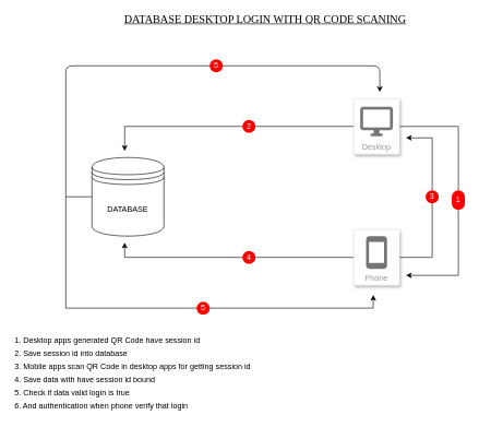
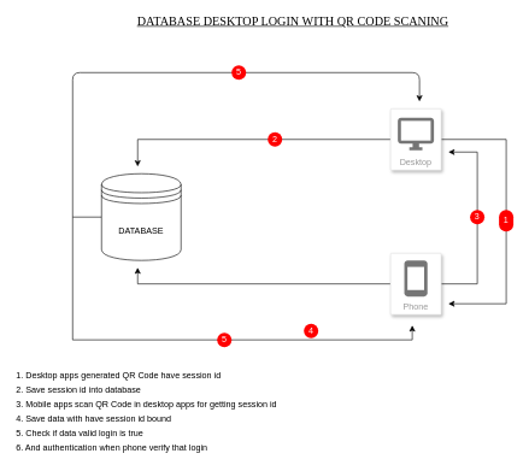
  <mxCell id="0" />
  <mxCell id="1" parent="0" />
  <mxCell id="2" style="edgeStyle=orthogonalEdgeStyle;rounded=0;orthogonalLoop=1;jettySize=auto;html=1;fontColor=#FFFFFF;" edge="1" parent="1" source="3"><mxGeometry relative="1" as="geometry"><mxPoint x="570" y="450" as="targetPoint" /><Array as="points"><mxPoint x="100" y="300" /><mxPoint x="100" y="470" /><mxPoint x="570" y="470" /></Array></mxGeometry></mxCell>
  <mxCell id="3" value="DATABASE" style="shape=datastore;whiteSpace=wrap;html=1;" vertex="1" parent="1"><mxGeometry x="140" y="240" width="110" height="120" as="geometry" /></mxCell>
  <mxCell id="4" style="edgeStyle=orthogonalEdgeStyle;rounded=0;orthogonalLoop=1;jettySize=auto;html=1;" edge="1" parent="1" source="6"><mxGeometry relative="1" as="geometry"><mxPoint x="620" y="420" as="targetPoint" /><Array as="points"><mxPoint x="700" y="193" /><mxPoint x="700" y="420" /></Array></mxGeometry></mxCell>
  <mxCell id="5" style="edgeStyle=orthogonalEdgeStyle;rounded=0;orthogonalLoop=1;jettySize=auto;html=1;fontColor=#FFFFFF;" edge="1" parent="1" source="6"><mxGeometry relative="1" as="geometry"><mxPoint x="190" y="230" as="targetPoint" /><Array as="points"><mxPoint x="190" y="193" /><mxPoint x="190" y="230" /></Array></mxGeometry></mxCell>
  <mxCell id="6" value="Desktop" style="strokeColor=#dddddd;shadow=1;strokeWidth=1;rounded=1;absoluteArcSize=1;arcSize=2;labelPosition=center;verticalLabelPosition=middle;align=center;verticalAlign=bottom;spacingLeft=0;fontColor=#999999;fontSize=12;whiteSpace=wrap;spacingBottom=2;" vertex="1" parent="1"><mxGeometry x="540" y="150" width="70" height="85" as="geometry" /></mxCell>
  <mxCell id="7" value="" style="dashed=0;connectable=0;html=1;fillColor=#757575;strokeColor=none;shape=mxgraph.gcp2.desktop;part=1;" vertex="1" parent="6"><mxGeometry x="0.5" width="50" height="45" relative="1" as="geometry"><mxPoint x="-25" y="12.5" as="offset" /></mxGeometry></mxCell>
  <mxCell id="8" style="edgeStyle=orthogonalEdgeStyle;rounded=0;orthogonalLoop=1;jettySize=auto;html=1;" edge="1" parent="1" source="10"><mxGeometry relative="1" as="geometry"><mxPoint x="620" y="210" as="targetPoint" /><Array as="points"><mxPoint x="660" y="393" /><mxPoint x="660" y="210" /><mxPoint x="620" y="210" /></Array></mxGeometry></mxCell>
  <mxCell id="9" style="edgeStyle=orthogonalEdgeStyle;rounded=0;orthogonalLoop=1;jettySize=auto;html=1;fontColor=#FFFFFF;" edge="1" parent="1" source="10"><mxGeometry relative="1" as="geometry"><mxPoint x="190" y="370" as="targetPoint" /><Array as="points"><mxPoint x="190" y="393" /></Array></mxGeometry></mxCell>
  <mxCell id="10" value="Phone" style="strokeColor=#dddddd;shadow=1;strokeWidth=1;rounded=1;absoluteArcSize=1;arcSize=2;labelPosition=center;verticalLabelPosition=middle;align=center;verticalAlign=bottom;spacingLeft=0;fontColor=#999999;fontSize=12;whiteSpace=wrap;spacingBottom=2;" vertex="1" parent="1"><mxGeometry x="540" y="350" width="70" height="85" as="geometry" /></mxCell>
  <mxCell id="11" value="" style="dashed=0;connectable=0;html=1;fillColor=#757575;strokeColor=none;shape=mxgraph.gcp2.phone;part=1;" vertex="1" parent="10"><mxGeometry x="0.5" width="32" height="50" relative="1" as="geometry"><mxPoint x="-16" y="10" as="offset" /></mxGeometry></mxCell>
  <mxCell id="12" value="1" style="text;html=1;strokeColor=none;fillColor=#FF0000;align=center;verticalAlign=middle;whiteSpace=wrap;rounded=1;glass=0;arcSize=50;fontColor=#FFFFFF;" vertex="1" parent="1"><mxGeometry x="690" y="290" width="20" height="30" as="geometry" /></mxCell>
  <mxCell id="13" value="3" style="text;html=1;strokeColor=none;fillColor=#FF0000;align=center;verticalAlign=middle;whiteSpace=wrap;rounded=1;glass=0;arcSize=50;fontColor=#FFFFFF;" vertex="1" parent="1"><mxGeometry x="650" y="290" width="20" height="20" as="geometry" /></mxCell>
  <mxCell id="14" value="2" style="text;html=1;strokeColor=none;fillColor=#FF0000;align=center;verticalAlign=middle;whiteSpace=wrap;rounded=1;glass=0;arcSize=50;fontColor=#FFFFFF;" vertex="1" parent="1"><mxGeometry x="370" y="182.5" width="20" height="20" as="geometry" /></mxCell>
- <mxCell id="15" value="4" style="text;html=1;strokeColor=none;fillColor=#FF0000;align=center;verticalAlign=middle;whiteSpace=wrap;rounded=1;glass=0;arcSize=50;fontColor=#FFFFFF;" vertex="1" parent="1"><mxGeometry x="370" y="382.5" width="20" height="20" as="geometry" /></mxCell>
+ <mxCell id="15" value="4" style="text;html=1;strokeColor=none;fillColor=#FF0000;align=center;verticalAlign=middle;whiteSpace=wrap;rounded=1;glass=0;arcSize=50;fontColor=#FFFFFF;" vertex="1" parent="1"><mxGeometry x="420" y="447.5" width="20" height="20" as="geometry" /></mxCell>
  <mxCell id="16" value="5" style="text;html=1;strokeColor=none;fillColor=#FF0000;align=center;verticalAlign=middle;whiteSpace=wrap;rounded=1;glass=0;arcSize=50;fontColor=#FFFFFF;" vertex="1" parent="1"><mxGeometry x="300" y="460" width="20" height="20" as="geometry" /></mxCell>
  <mxCell id="17" value="" style="endArrow=classic;html=1;fontColor=#FFFFFF;" edge="1" parent="1"><mxGeometry width="50" height="50" relative="1" as="geometry"><mxPoint x="100" y="300" as="sourcePoint" /><mxPoint x="580" y="140" as="targetPoint" /><Array as="points"><mxPoint x="100" y="100" /><mxPoint x="580" y="100" /></Array></mxGeometry></mxCell>
  <mxCell id="18" value="5" style="text;html=1;strokeColor=none;fillColor=#FF0000;align=center;verticalAlign=middle;whiteSpace=wrap;rounded=1;glass=0;arcSize=50;fontColor=#FFFFFF;" vertex="1" parent="1"><mxGeometry x="320" y="90" width="20" height="20" as="geometry" /></mxCell>
  <mxCell id="19" value="1. Desktop apps generated QR Code have session id" style="text;html=1;strokeColor=none;fillColor=none;align=left;verticalAlign=middle;whiteSpace=wrap;rounded=0;glass=0;fontColor=#000000;" vertex="1" parent="1"><mxGeometry x="20" y="510" width="290" height="20" as="geometry" /></mxCell>
  <mxCell id="20" value="2. Save session id into database" style="text;html=1;strokeColor=none;fillColor=none;align=left;verticalAlign=middle;whiteSpace=wrap;rounded=0;glass=0;fontColor=#000000;" vertex="1" parent="1"><mxGeometry x="20" y="530" width="220" height="20" as="geometry" /></mxCell>
  <mxCell id="21" value="3. Mobile apps scan QR Code in desktop apps for getting session id" style="text;html=1;strokeColor=none;fillColor=none;align=left;verticalAlign=middle;whiteSpace=wrap;rounded=0;glass=0;fontColor=#000000;" vertex="1" parent="1"><mxGeometry x="20" y="550" width="410" height="20" as="geometry" /></mxCell>
  <mxCell id="22" value="4. Save data with have session id bound" style="text;html=1;strokeColor=none;fillColor=none;align=left;verticalAlign=middle;whiteSpace=wrap;rounded=0;glass=0;fontColor=#000000;" vertex="1" parent="1"><mxGeometry x="20" y="570" width="410" height="20" as="geometry" /></mxCell>
  <mxCell id="23" value="5. Check if data valid login is true" style="text;html=1;strokeColor=none;fillColor=none;align=left;verticalAlign=middle;whiteSpace=wrap;rounded=0;glass=0;fontColor=#000000;" vertex="1" parent="1"><mxGeometry x="20" y="590" width="410" height="20" as="geometry" /></mxCell>
  <mxCell id="24" value="6. And authentication when phone verify that login" style="text;html=1;strokeColor=none;fillColor=none;align=left;verticalAlign=middle;whiteSpace=wrap;rounded=0;glass=0;fontColor=#000000;" vertex="1" parent="1"><mxGeometry x="20" y="610" width="410" height="20" as="geometry" /></mxCell>
  <mxCell id="25" value="DATABASE DESKTOP LOGIN WITH QR CODE SCANING" style="text;html=1;strokeColor=none;fillColor=none;align=center;verticalAlign=middle;whiteSpace=wrap;rounded=0;glass=0;fontColor=#000000;fontFamily=Comic Sans MS;fontSize=17;fontStyle=4" vertex="1" parent="1"><mxGeometry x="160" y="20" width="490" height="20" as="geometry" /></mxCell>
